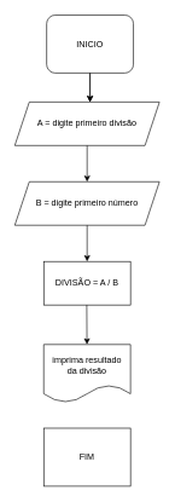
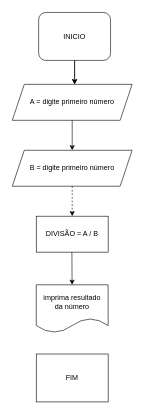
  <mxCell id="0" />
  <mxCell id="1" parent="0" />
  <mxCell id="2" value="INICIO" style="whiteSpace=wrap;html=1;rounded=1;" parent="1" vertex="1"><mxGeometry x="64" y="20" width="120" height="80" as="geometry" /></mxCell>
  <mxCell id="3" value="DIVISÃO = A / B" style="rounded=0;whiteSpace=wrap;html=1;" parent="1" vertex="1"><mxGeometry x="60" y="360" width="120" height="60" as="geometry" /></mxCell>
  <mxCell id="4" value="" style="endArrow=classic;html=1;rounded=0;exitX=0.5;exitY=1;exitDx=0;exitDy=0;" parent="1" source="2" edge="1"><mxGeometry width="50" height="50" relative="1" as="geometry"><mxPoint x="90" y="230" as="sourcePoint" /><mxPoint x="124" y="140" as="targetPoint" /></mxGeometry></mxCell>
- <mxCell id="5" value="A = digite primeiro divisão" style="shape=parallelogram;perimeter=parallelogramPerimeter;whiteSpace=wrap;html=1;fixedSize=1;" parent="1" vertex="1"><mxGeometry x="20" y="140" width="200" height="60" as="geometry" /></mxCell>
+ <mxCell id="5" value="A = digite primeiro número" style="shape=parallelogram;perimeter=parallelogramPerimeter;whiteSpace=wrap;html=1;fixedSize=1;" parent="1" vertex="1"><mxGeometry x="20" y="140" width="200" height="60" as="geometry" /></mxCell>
  <mxCell id="6" value="" style="endArrow=classic;html=1;rounded=0;exitX=0.5;exitY=1;exitDx=0;exitDy=0;" parent="1" source="2" edge="1"><mxGeometry width="50" height="50" relative="1" as="geometry"><mxPoint x="124" y="100" as="sourcePoint" /><mxPoint x="124" y="140" as="targetPoint" /><Array as="points" /></mxGeometry></mxCell>
  <mxCell id="7" value="" style="endArrow=classic;html=1;rounded=0;exitX=0.5;exitY=1;exitDx=0;exitDy=0;" parent="1" source="5" edge="1"><mxGeometry width="50" height="50" relative="1" as="geometry"><mxPoint x="134" y="110" as="sourcePoint" /><mxPoint x="120" y="250" as="targetPoint" /><Array as="points" /></mxGeometry></mxCell>
  <mxCell id="8" value="B = digite primeiro número" style="shape=parallelogram;perimeter=parallelogramPerimeter;whiteSpace=wrap;html=1;fixedSize=1;" parent="1" vertex="1"><mxGeometry x="20" y="250" width="200" height="60" as="geometry" /></mxCell>
- <mxCell id="9" value="" style="endArrow=classic;html=1;rounded=0;exitX=0.5;exitY=1;exitDx=0;exitDy=0;" parent="1" source="8" target="3" edge="1"><mxGeometry width="50" height="50" relative="1" as="geometry"><mxPoint x="180" y="330" as="sourcePoint" /><mxPoint x="180" y="340" as="targetPoint" /><Array as="points" /></mxGeometry></mxCell>
- <mxCell id="10" value="imprima resultado &lt;br&gt;da divisão" style="shape=document;whiteSpace=wrap;html=1;boundedLbl=1;" parent="1" vertex="1"><mxGeometry x="60" y="474.5" width="120" height="80" as="geometry" /></mxCell>
+ <mxCell id="9" value="" style="endArrow=classic;html=1;rounded=0;exitX=0.5;exitY=1;exitDx=0;exitDy=0;dashed=1;" parent="1" source="8" target="3" edge="1"><mxGeometry width="50" height="50" relative="1" as="geometry"><mxPoint x="180" y="330" as="sourcePoint" /><mxPoint x="180" y="340" as="targetPoint" /><Array as="points" /></mxGeometry></mxCell>
+ <mxCell id="10" value="imprima resultado &lt;br&gt;da número" style="shape=document;whiteSpace=wrap;html=1;boundedLbl=1;" parent="1" vertex="1"><mxGeometry x="60" y="474.5" width="120" height="80" as="geometry" /></mxCell>
  <mxCell id="11" value="" style="endArrow=classic;html=1;rounded=0;exitX=0.5;exitY=1;exitDx=0;exitDy=0;" parent="1" target="10" edge="1"><mxGeometry width="50" height="50" relative="1" as="geometry"><mxPoint x="119.5" y="420" as="sourcePoint" /><mxPoint x="210" y="450" as="targetPoint" /><Array as="points" /></mxGeometry></mxCell>
  <mxCell id="12" value="FIM" style="whiteSpace=wrap;html=1;rounded=0;" parent="1" vertex="1"><mxGeometry x="60" y="590" width="120" height="80" as="geometry" /></mxCell>
